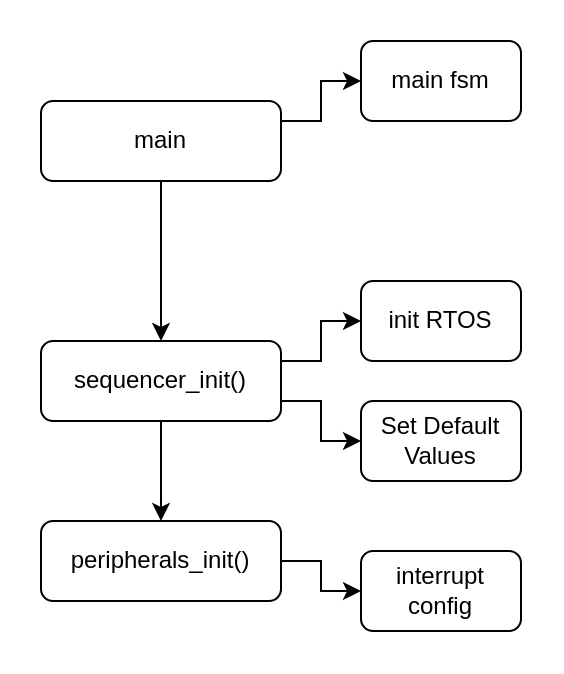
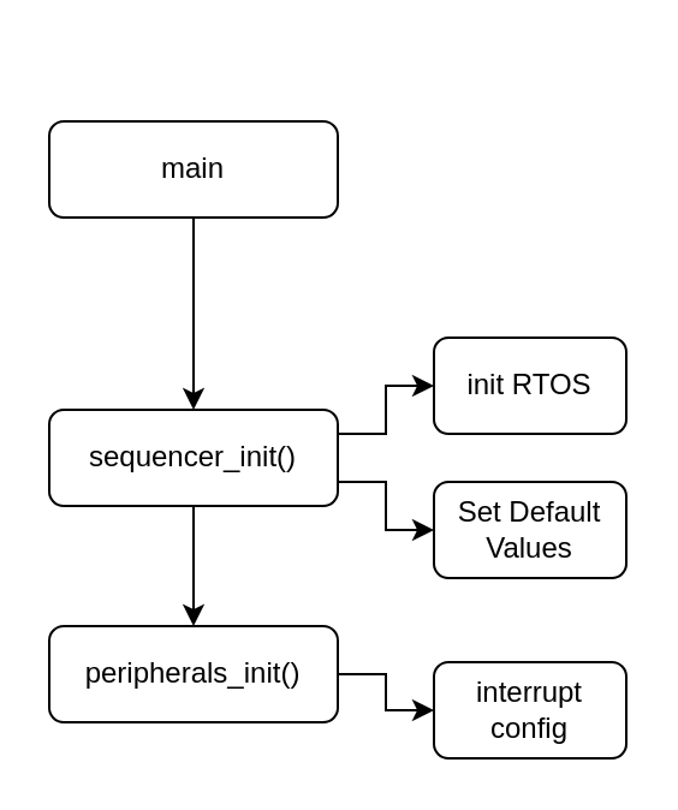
  <mxCell id="0" />
  <mxCell id="1" parent="0" />
- <mxCell id="2" style="edgeStyle=orthogonalEdgeStyle;rounded=0;orthogonalLoop=1;jettySize=auto;html=1;exitX=1;exitY=0.25;exitDx=0;exitDy=0;entryX=0;entryY=0.5;entryDx=0;entryDy=0;" edge="1" parent="1" source="4" target="9"><mxGeometry relative="1" as="geometry" /></mxCell>
  <mxCell id="3" style="edgeStyle=orthogonalEdgeStyle;rounded=0;orthogonalLoop=1;jettySize=auto;html=1;exitX=0.5;exitY=1;exitDx=0;exitDy=0;entryX=0.5;entryY=0;entryDx=0;entryDy=0;" edge="1" parent="1" source="4" target="8"><mxGeometry relative="1" as="geometry" /></mxCell>
  <mxCell id="4" value="main" style="rounded=1;whiteSpace=wrap;html=1;" vertex="1" parent="1"><mxGeometry x="20" y="50" width="120" height="40" as="geometry" /></mxCell>
  <mxCell id="5" style="edgeStyle=orthogonalEdgeStyle;rounded=0;orthogonalLoop=1;jettySize=auto;html=1;entryX=0.5;entryY=0;entryDx=0;entryDy=0;" edge="1" parent="1" source="8" target="11"><mxGeometry relative="1" as="geometry" /></mxCell>
  <mxCell id="6" style="edgeStyle=orthogonalEdgeStyle;rounded=0;orthogonalLoop=1;jettySize=auto;html=1;exitX=1;exitY=0.25;exitDx=0;exitDy=0;entryX=0;entryY=0.5;entryDx=0;entryDy=0;" edge="1" parent="1" source="8" target="14"><mxGeometry relative="1" as="geometry" /></mxCell>
  <mxCell id="7" style="edgeStyle=orthogonalEdgeStyle;rounded=0;orthogonalLoop=1;jettySize=auto;html=1;exitX=1;exitY=0.75;exitDx=0;exitDy=0;entryX=0;entryY=0.5;entryDx=0;entryDy=0;" edge="1" parent="1" source="8" target="13"><mxGeometry relative="1" as="geometry" /></mxCell>
  <mxCell id="8" value="sequencer_init()" style="rounded=1;whiteSpace=wrap;html=1;" vertex="1" parent="1"><mxGeometry x="20" y="170" width="120" height="40" as="geometry" /></mxCell>
- <mxCell id="9" value="main fsm" style="rounded=1;whiteSpace=wrap;html=1;" vertex="1" parent="1"><mxGeometry x="180" y="20" width="80" height="40" as="geometry" /></mxCell>
  <mxCell id="10" style="edgeStyle=orthogonalEdgeStyle;rounded=0;orthogonalLoop=1;jettySize=auto;html=1;exitX=1;exitY=0.5;exitDx=0;exitDy=0;entryX=0;entryY=0.5;entryDx=0;entryDy=0;" edge="1" parent="1" source="11" target="12"><mxGeometry relative="1" as="geometry" /></mxCell>
  <mxCell id="11" value="peripherals_init()" style="rounded=1;whiteSpace=wrap;html=1;" vertex="1" parent="1"><mxGeometry x="20" y="260" width="120" height="40" as="geometry" /></mxCell>
  <mxCell id="12" value="interrupt&lt;br&gt;config" style="rounded=1;whiteSpace=wrap;html=1;" vertex="1" parent="1"><mxGeometry x="180" y="275" width="80" height="40" as="geometry" /></mxCell>
  <mxCell id="13" value="Set Default Values" style="rounded=1;whiteSpace=wrap;html=1;" vertex="1" parent="1"><mxGeometry x="180" y="200" width="80" height="40" as="geometry" /></mxCell>
  <mxCell id="14" value="init RTOS" style="rounded=1;whiteSpace=wrap;html=1;" vertex="1" parent="1"><mxGeometry x="180" y="140" width="80" height="40" as="geometry" /></mxCell>
